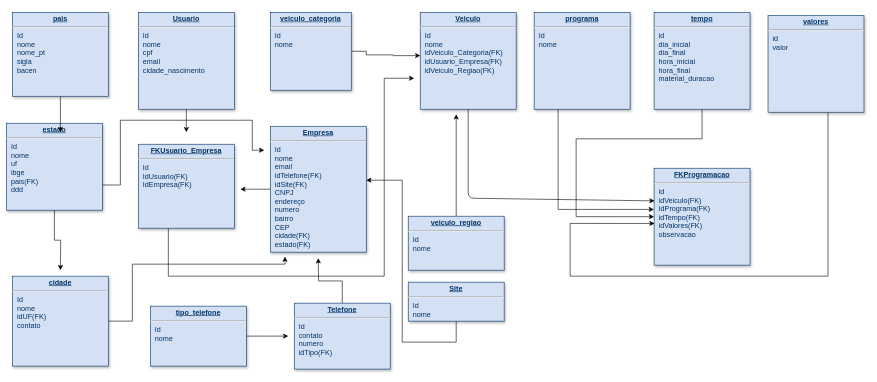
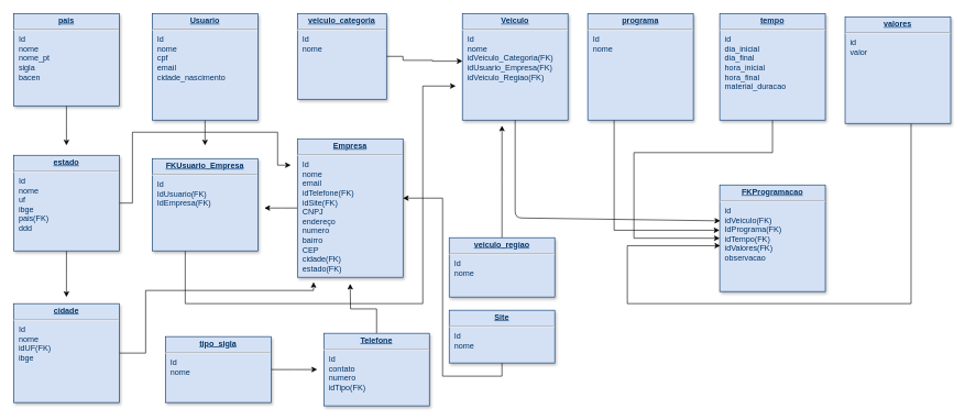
  <mxCell id="0" />
  <mxCell id="1" parent="0" />
  <mxCell id="2" value="&lt;p style=&quot;margin: 0px ; margin-top: 4px ; text-align: center ; text-decoration: underline&quot;&gt;&lt;b&gt;FKProgramacao&lt;/b&gt;&lt;/p&gt;&lt;hr&gt;&lt;p style=&quot;margin: 0px ; margin-left: 8px&quot;&gt;id&lt;/p&gt;&lt;p style=&quot;margin: 0px ; margin-left: 8px&quot;&gt;idVeiculo(FK)&lt;/p&gt;&lt;p style=&quot;margin: 0px ; margin-left: 8px&quot;&gt;&lt;span&gt;IdPrograma(FK)&lt;/span&gt;&lt;br&gt;&lt;/p&gt;&lt;p style=&quot;margin: 0px ; margin-left: 8px&quot;&gt;idTempo(FK)&lt;br&gt;&lt;/p&gt;&lt;p style=&quot;margin: 0px ; margin-left: 8px&quot;&gt;idValores(FK)&lt;/p&gt;&lt;p style=&quot;margin: 0px ; margin-left: 8px&quot;&gt;observacao&lt;/p&gt;&lt;p style=&quot;margin: 0px ; margin-left: 8px&quot;&gt;&lt;br&gt;&lt;/p&gt;&lt;p style=&quot;margin: 0px 0px 0px 8px&quot;&gt;&lt;br&gt;&lt;/p&gt;" style="verticalAlign=top;align=left;overflow=fill;fontSize=12;fontFamily=Helvetica;html=1;strokeColor=#003366;shadow=1;fillColor=#D4E1F5;fontColor=#003366" parent="1" vertex="1"><mxGeometry x="1090" y="280" width="160" height="161.64" as="geometry" /></mxCell>
  <mxCell id="3" value="" style="edgeStyle=orthogonalEdgeStyle;rounded=0;orthogonalLoop=1;jettySize=auto;html=1;entryX=0.005;entryY=0.57;entryDx=0;entryDy=0;entryPerimeter=0;" parent="1" source="8" target="2" edge="1"><mxGeometry relative="1" as="geometry"><mxPoint x="1390" y="220" as="sourcePoint" /><mxPoint x="1020" y="370" as="targetPoint" /><Array as="points"><mxPoint x="1380" y="460" /><mxPoint x="950" y="460" /><mxPoint x="950" y="372" /></Array></mxGeometry></mxCell>
  <mxCell id="4" style="edgeStyle=orthogonalEdgeStyle;rounded=0;orthogonalLoop=1;jettySize=auto;html=1;entryX=0;entryY=0.5;entryDx=0;entryDy=0;" parent="1" source="5" target="2" edge="1"><mxGeometry relative="1" as="geometry"><mxPoint x="1170" y="260" as="targetPoint" /><Array as="points"><mxPoint x="1170" y="231" /><mxPoint x="960" y="231" /><mxPoint x="960" y="361" /></Array></mxGeometry></mxCell>
  <mxCell id="5" value="&lt;p style=&quot;margin: 0px ; margin-top: 4px ; text-align: center ; text-decoration: underline&quot;&gt;&lt;b&gt;tempo&lt;/b&gt;&lt;/p&gt;&lt;hr&gt;&lt;p style=&quot;margin: 0px ; margin-left: 8px&quot;&gt;id&lt;/p&gt;&lt;p style=&quot;margin: 0px ; margin-left: 8px&quot;&gt;dia_inicial&lt;/p&gt;&lt;p style=&quot;margin: 0px ; margin-left: 8px&quot;&gt;dia_final&lt;/p&gt;&lt;p style=&quot;margin: 0px ; margin-left: 8px&quot;&gt;hora_inicial&lt;/p&gt;&lt;p style=&quot;margin: 0px ; margin-left: 8px&quot;&gt;hora_final&lt;/p&gt;&lt;p style=&quot;margin: 0px ; margin-left: 8px&quot;&gt;material_duracao&lt;/p&gt;" style="verticalAlign=top;align=left;overflow=fill;fontSize=12;fontFamily=Helvetica;html=1;strokeColor=#003366;shadow=1;fillColor=#D4E1F5;fontColor=#003366" parent="1" vertex="1"><mxGeometry x="1090" y="20" width="160" height="161.64" as="geometry" /></mxCell>
  <mxCell id="6" style="edgeStyle=orthogonalEdgeStyle;rounded=0;orthogonalLoop=1;jettySize=auto;html=1;entryX=-0.002;entryY=0.425;entryDx=0;entryDy=0;entryPerimeter=0;" parent="1" source="7" target="2" edge="1"><mxGeometry relative="1" as="geometry"><mxPoint x="1010" y="390" as="targetPoint" /><Array as="points"><mxPoint x="930" y="349" /></Array></mxGeometry></mxCell>
  <mxCell id="7" value="&lt;p style=&quot;margin: 0px ; margin-top: 4px ; text-align: center ; text-decoration: underline&quot;&gt;&lt;b&gt;programa&lt;/b&gt;&lt;/p&gt;&lt;hr&gt;&lt;p style=&quot;margin: 0px ; margin-left: 8px&quot;&gt;Id&lt;/p&gt;&lt;p style=&quot;margin: 0px ; margin-left: 8px&quot;&gt;nome&lt;/p&gt;" style="verticalAlign=top;align=left;overflow=fill;fontSize=12;fontFamily=Helvetica;html=1;strokeColor=#003366;shadow=1;fillColor=#D4E1F5;fontColor=#003366" parent="1" vertex="1"><mxGeometry x="890" y="20" width="160" height="161.64" as="geometry" /></mxCell>
  <mxCell id="8" value="&lt;p style=&quot;margin: 0px ; margin-top: 4px ; text-align: center ; text-decoration: underline&quot;&gt;&lt;b&gt;valores&lt;/b&gt;&lt;/p&gt;&lt;hr&gt;&lt;p style=&quot;margin: 0px ; margin-left: 8px&quot;&gt;id&lt;/p&gt;&lt;p style=&quot;margin: 0px ; margin-left: 8px&quot;&gt;valor&lt;/p&gt;" style="verticalAlign=top;align=left;overflow=fill;fontSize=12;fontFamily=Helvetica;html=1;strokeColor=#003366;shadow=1;fillColor=#D4E1F5;fontColor=#003366" parent="1" vertex="1"><mxGeometry x="1280" y="25" width="160" height="161.64" as="geometry" /></mxCell>
  <mxCell id="9" value="" style="resizable=0;align=left;verticalAlign=top;labelBackgroundColor=#ffffff;fontSize=10;strokeColor=#003366;shadow=1;fillColor=#D4E1F5;fontColor=#003366" parent="1" connectable="0" vertex="1"><mxGeometry x="930" y="181.64" as="geometry"><mxPoint x="10" as="offset" /></mxGeometry></mxCell>
  <mxCell id="10" value="&lt;p style=&quot;margin: 0px ; margin-top: 4px ; text-align: center ; text-decoration: underline&quot;&gt;&lt;b&gt;Veiculo&lt;/b&gt;&lt;/p&gt;&lt;hr&gt;&lt;p style=&quot;margin: 0px ; margin-left: 8px&quot;&gt;Id&lt;/p&gt;&lt;p style=&quot;margin: 0px ; margin-left: 8px&quot;&gt;nome&lt;/p&gt;&lt;p style=&quot;margin: 0px ; margin-left: 8px&quot;&gt;idVeiculo_Categoria(FK)&lt;/p&gt;&lt;p style=&quot;margin: 0px ; margin-left: 8px&quot;&gt;idUsuario_Empresa(FK)&lt;/p&gt;&lt;p style=&quot;margin: 0px ; margin-left: 8px&quot;&gt;idVeiculo_Regiao(FK)&lt;/p&gt;" style="verticalAlign=top;align=left;overflow=fill;fontSize=12;fontFamily=Helvetica;html=1;strokeColor=#003366;shadow=1;fillColor=#D4E1F5;fontColor=#003366" parent="1" vertex="1"><mxGeometry x="700" y="20" width="160" height="161.64" as="geometry" /></mxCell>
  <mxCell id="11" value="" style="endArrow=classic;html=1;exitX=0.5;exitY=1;exitDx=0;exitDy=0;entryX=0.005;entryY=0.337;entryDx=0;entryDy=0;entryPerimeter=0;" parent="1" source="10" target="2" edge="1"><mxGeometry width="50" height="50" relative="1" as="geometry"><mxPoint x="740" y="460" as="sourcePoint" /><mxPoint x="1030" y="300" as="targetPoint" /><Array as="points"><mxPoint x="780" y="330" /></Array></mxGeometry></mxCell>
  <mxCell id="12" style="edgeStyle=orthogonalEdgeStyle;rounded=0;orthogonalLoop=1;jettySize=auto;html=1;exitX=1;exitY=0.5;exitDx=0;exitDy=0;entryX=0.001;entryY=0.447;entryDx=0;entryDy=0;entryPerimeter=0;" parent="1" source="13" target="10" edge="1"><mxGeometry relative="1" as="geometry"><Array as="points"><mxPoint x="610" y="91" /><mxPoint x="655" y="91" /><mxPoint x="655" y="92" /></Array></mxGeometry></mxCell>
  <mxCell id="13" value="&lt;p style=&quot;margin: 0px ; margin-top: 4px ; text-align: center ; text-decoration: underline&quot;&gt;&lt;b&gt;veiculo_categoria&lt;/b&gt;&lt;/p&gt;&lt;hr&gt;&lt;p style=&quot;margin: 0px ; margin-left: 8px&quot;&gt;Id&lt;/p&gt;&lt;p style=&quot;margin: 0px ; margin-left: 8px&quot;&gt;nome&lt;/p&gt;" style="verticalAlign=top;align=left;overflow=fill;fontSize=12;fontFamily=Helvetica;html=1;strokeColor=#003366;shadow=1;fillColor=#D4E1F5;fontColor=#003366" parent="1" vertex="1"><mxGeometry x="450" y="20" width="135" height="130" as="geometry" /></mxCell>
  <mxCell id="14" style="edgeStyle=orthogonalEdgeStyle;rounded=0;orthogonalLoop=1;jettySize=auto;html=1;" parent="1" source="15" edge="1"><mxGeometry relative="1" as="geometry"><mxPoint x="760" y="190" as="targetPoint" /></mxGeometry></mxCell>
  <mxCell id="15" value="&lt;p style=&quot;margin: 0px ; margin-top: 4px ; text-align: center ; text-decoration: underline&quot;&gt;&lt;b&gt;veiculo_regiao&lt;/b&gt;&lt;/p&gt;&lt;hr&gt;&lt;p style=&quot;margin: 0px ; margin-left: 8px&quot;&gt;Id&lt;/p&gt;&lt;p style=&quot;margin: 0px ; margin-left: 8px&quot;&gt;nome&lt;/p&gt;" style="verticalAlign=top;align=left;overflow=fill;fontSize=12;fontFamily=Helvetica;html=1;strokeColor=#003366;shadow=1;fillColor=#D4E1F5;fontColor=#003366" parent="1" vertex="1"><mxGeometry x="680" y="360" width="160" height="90" as="geometry" /></mxCell>
  <mxCell id="16" style="edgeStyle=orthogonalEdgeStyle;rounded=0;orthogonalLoop=1;jettySize=auto;html=1;" parent="1" source="17" edge="1"><mxGeometry relative="1" as="geometry"><mxPoint x="400" y="315" as="targetPoint" /></mxGeometry></mxCell>
  <mxCell id="17" value="&lt;p style=&quot;margin: 0px ; margin-top: 4px ; text-align: center ; text-decoration: underline&quot;&gt;&lt;b&gt;Empresa&lt;/b&gt;&lt;/p&gt;&lt;hr&gt;&lt;p style=&quot;margin: 0px ; margin-left: 8px&quot;&gt;Id&lt;/p&gt;&lt;p style=&quot;margin: 0px ; margin-left: 8px&quot;&gt;nome&lt;/p&gt;&lt;p style=&quot;margin: 0px ; margin-left: 8px&quot;&gt;email&lt;/p&gt;&lt;p style=&quot;margin: 0px ; margin-left: 8px&quot;&gt;&lt;span&gt;idTelefone(FK)&lt;/span&gt;&lt;/p&gt;&lt;p style=&quot;margin: 0px ; margin-left: 8px&quot;&gt;&lt;span&gt;idSite(FK)&lt;/span&gt;&lt;/p&gt;&lt;p style=&quot;margin: 0px ; margin-left: 8px&quot;&gt;&lt;span&gt;CNPJ&lt;/span&gt;&lt;br&gt;&lt;/p&gt;&lt;p style=&quot;margin: 0px ; margin-left: 8px&quot;&gt;endereço&lt;/p&gt;&lt;p style=&quot;margin: 0px ; margin-left: 8px&quot;&gt;numero&lt;/p&gt;&lt;p style=&quot;margin: 0px ; margin-left: 8px&quot;&gt;bairro&lt;/p&gt;&lt;p style=&quot;margin: 0px ; margin-left: 8px&quot;&gt;&lt;span&gt;CEP&lt;/span&gt;&lt;br&gt;&lt;/p&gt;&lt;p style=&quot;margin: 0px ; margin-left: 8px&quot;&gt;cidade(FK)&lt;/p&gt;&lt;p style=&quot;margin: 0px ; margin-left: 8px&quot;&gt;&lt;span&gt;estado(FK)&lt;/span&gt;&lt;/p&gt;&lt;p style=&quot;margin: 0px ; margin-left: 8px&quot;&gt;&lt;br&gt;&lt;/p&gt;&lt;p style=&quot;margin: 0px ; margin-left: 8px&quot;&gt;&lt;br&gt;&lt;/p&gt;" style="verticalAlign=top;align=left;overflow=fill;fontSize=12;fontFamily=Helvetica;html=1;strokeColor=#003366;shadow=1;fillColor=#D4E1F5;fontColor=#003366" parent="1" vertex="1"><mxGeometry x="450" y="210" width="160" height="210" as="geometry" /></mxCell>
  <mxCell id="18" style="edgeStyle=orthogonalEdgeStyle;rounded=0;orthogonalLoop=1;jettySize=auto;html=1;" parent="1" source="19" edge="1"><mxGeometry relative="1" as="geometry"><mxPoint x="310" y="220" as="targetPoint" /></mxGeometry></mxCell>
  <mxCell id="19" value="&lt;p style=&quot;margin: 0px ; margin-top: 4px ; text-align: center ; text-decoration: underline&quot;&gt;&lt;b&gt;Usuario&lt;/b&gt;&lt;/p&gt;&lt;hr&gt;&lt;p style=&quot;margin: 0px ; margin-left: 8px&quot;&gt;Id&lt;/p&gt;&lt;p style=&quot;margin: 0px ; margin-left: 8px&quot;&gt;nome&lt;/p&gt;&lt;p style=&quot;margin: 0px ; margin-left: 8px&quot;&gt;cpf&lt;/p&gt;&lt;p style=&quot;margin: 0px ; margin-left: 8px&quot;&gt;email&lt;/p&gt;&lt;p style=&quot;margin: 0px ; margin-left: 8px&quot;&gt;cidade_nascimento&lt;/p&gt;" style="verticalAlign=top;align=left;overflow=fill;fontSize=12;fontFamily=Helvetica;html=1;strokeColor=#003366;shadow=1;fillColor=#D4E1F5;fontColor=#003366" parent="1" vertex="1"><mxGeometry x="230" y="20" width="160" height="161.64" as="geometry" /></mxCell>
  <mxCell id="20" style="edgeStyle=orthogonalEdgeStyle;rounded=0;orthogonalLoop=1;jettySize=auto;html=1;" parent="1" source="21" edge="1"><mxGeometry relative="1" as="geometry"><mxPoint x="690" y="130" as="targetPoint" /><Array as="points"><mxPoint x="280" y="460" /><mxPoint x="640" y="460" /><mxPoint x="640" y="130" /></Array></mxGeometry></mxCell>
  <mxCell id="21" value="&lt;p style=&quot;margin: 0px ; margin-top: 4px ; text-align: center ; text-decoration: underline&quot;&gt;&lt;b&gt;FKUsuario_Empresa&lt;/b&gt;&lt;/p&gt;&lt;hr&gt;&lt;p style=&quot;margin: 0px ; margin-left: 8px&quot;&gt;Id&lt;/p&gt;&lt;p style=&quot;margin: 0px ; margin-left: 8px&quot;&gt;IdUsuario(FK)&lt;/p&gt;&lt;p style=&quot;margin: 0px ; margin-left: 8px&quot;&gt;IdEmpresa(FK)&lt;/p&gt;&lt;p style=&quot;margin: 0px ; margin-left: 8px&quot;&gt;&lt;br&gt;&lt;/p&gt;" style="verticalAlign=top;align=left;overflow=fill;fontSize=12;fontFamily=Helvetica;html=1;strokeColor=#003366;shadow=1;fillColor=#D4E1F5;fontColor=#003366" parent="1" vertex="1"><mxGeometry x="230" y="240" width="160" height="140" as="geometry" /></mxCell>
  <mxCell id="22" style="edgeStyle=orthogonalEdgeStyle;rounded=0;orthogonalLoop=1;jettySize=auto;html=1;" edge="1" parent="1" source="23"><mxGeometry relative="1" as="geometry"><mxPoint x="530" y="430" as="targetPoint" /></mxGeometry></mxCell>
  <mxCell id="23" value="&lt;p style=&quot;margin: 0px ; margin-top: 4px ; text-align: center ; text-decoration: underline&quot;&gt;&lt;b&gt;Telefone&lt;/b&gt;&lt;/p&gt;&lt;hr&gt;&lt;p style=&quot;margin: 0px ; margin-left: 8px&quot;&gt;Id&lt;/p&gt;&lt;p style=&quot;margin: 0px ; margin-left: 8px&quot;&gt;contato&lt;/p&gt;&lt;p style=&quot;margin: 0px ; margin-left: 8px&quot;&gt;numero&lt;/p&gt;&lt;p style=&quot;margin: 0px ; margin-left: 8px&quot;&gt;idTipo(FK)&lt;/p&gt;" style="verticalAlign=top;align=left;overflow=fill;fontSize=12;fontFamily=Helvetica;html=1;strokeColor=#003366;shadow=1;fillColor=#D4E1F5;fontColor=#003366" vertex="1" parent="1"><mxGeometry x="490" y="505" width="160" height="110" as="geometry" /></mxCell>
  <mxCell id="24" style="edgeStyle=orthogonalEdgeStyle;rounded=0;orthogonalLoop=1;jettySize=auto;html=1;" edge="1" parent="1" source="25" target="17"><mxGeometry relative="1" as="geometry"><mxPoint x="660" y="300" as="targetPoint" /><Array as="points"><mxPoint x="760" y="570" /><mxPoint x="670" y="570" /><mxPoint x="670" y="300" /></Array></mxGeometry></mxCell>
- <mxCell id="25" value="&lt;p style=&quot;margin: 0px ; margin-top: 4px ; text-align: center ; text-decoration: underline&quot;&gt;&lt;b&gt;Site&lt;/b&gt;&lt;/p&gt;&lt;hr&gt;&lt;p style=&quot;margin: 0px ; margin-left: 8px&quot;&gt;Id&lt;/p&gt;&lt;p style=&quot;margin: 0px ; margin-left: 8px&quot;&gt;nome&lt;/p&gt;" style="verticalAlign=top;align=left;overflow=fill;fontSize=12;fontFamily=Helvetica;html=1;strokeColor=#003366;shadow=1;fillColor=#D4E1F5;fontColor=#003366" vertex="1" parent="1"><mxGeometry x="680" y="470" width="160" height="65" as="geometry" /></mxCell>
+ <mxCell id="25" value="&lt;p style=&quot;margin: 0px ; margin-top: 4px ; text-align: center ; text-decoration: underline&quot;&gt;&lt;b&gt;Site&lt;/b&gt;&lt;/p&gt;&lt;hr&gt;&lt;p style=&quot;margin: 0px ; margin-left: 8px&quot;&gt;Id&lt;/p&gt;&lt;p style=&quot;margin: 0px ; margin-left: 8px&quot;&gt;nome&lt;/p&gt;" style="verticalAlign=top;align=left;overflow=fill;fontSize=12;fontFamily=Helvetica;html=1;strokeColor=#003366;shadow=1;fillColor=#D4E1F5;fontColor=#003366" vertex="1" parent="1"><mxGeometry x="680" y="470" width="160" height="80" as="geometry" /></mxCell>
  <mxCell id="26" style="edgeStyle=orthogonalEdgeStyle;rounded=0;orthogonalLoop=1;jettySize=auto;html=1;" edge="1" parent="1" source="27"><mxGeometry relative="1" as="geometry"><mxPoint x="480" y="560" as="targetPoint" /></mxGeometry></mxCell>
- <mxCell id="27" value="&lt;p style=&quot;margin: 0px ; margin-top: 4px ; text-align: center ; text-decoration: underline&quot;&gt;&lt;b&gt;tipo_telefone&lt;/b&gt;&lt;/p&gt;&lt;hr&gt;&lt;p style=&quot;margin: 0px ; margin-left: 8px&quot;&gt;Id&lt;/p&gt;&lt;p style=&quot;margin: 0px ; margin-left: 8px&quot;&gt;nome&lt;/p&gt;" style="verticalAlign=top;align=left;overflow=fill;fontSize=12;fontFamily=Helvetica;html=1;strokeColor=#003366;shadow=1;fillColor=#D4E1F5;fontColor=#003366" vertex="1" parent="1"><mxGeometry x="250" y="510" width="160" height="100" as="geometry" /></mxCell>
+ <mxCell id="27" value="&lt;p style=&quot;margin: 0px ; margin-top: 4px ; text-align: center ; text-decoration: underline&quot;&gt;&lt;b&gt;tipo_sigla&lt;/b&gt;&lt;/p&gt;&lt;hr&gt;&lt;p style=&quot;margin: 0px ; margin-left: 8px&quot;&gt;Id&lt;/p&gt;&lt;p style=&quot;margin: 0px ; margin-left: 8px&quot;&gt;nome&lt;/p&gt;" style="verticalAlign=top;align=left;overflow=fill;fontSize=12;fontFamily=Helvetica;html=1;strokeColor=#003366;shadow=1;fillColor=#D4E1F5;fontColor=#003366" vertex="1" parent="1"><mxGeometry x="250" y="510" width="160" height="100" as="geometry" /></mxCell>
  <mxCell id="28" style="edgeStyle=orthogonalEdgeStyle;rounded=0;orthogonalLoop=1;jettySize=auto;html=1;" edge="1" parent="1" source="30"><mxGeometry relative="1" as="geometry"><mxPoint x="100" y="450" as="targetPoint" /></mxGeometry></mxCell>
  <mxCell id="29" style="edgeStyle=orthogonalEdgeStyle;rounded=0;orthogonalLoop=1;jettySize=auto;html=1;" edge="1" parent="1" source="30"><mxGeometry relative="1" as="geometry"><mxPoint x="440" y="250" as="targetPoint" /><Array as="points"><mxPoint x="200" y="308" /><mxPoint x="200" y="200" /><mxPoint x="420" y="200" /><mxPoint x="420" y="250" /></Array></mxGeometry></mxCell>
- <mxCell id="30" value="&lt;p style=&quot;margin: 0px ; margin-top: 4px ; text-align: center ; text-decoration: underline&quot;&gt;&lt;b&gt;estado&lt;/b&gt;&lt;/p&gt;&lt;hr&gt;&lt;p style=&quot;margin: 0px ; margin-left: 8px&quot;&gt;Id&lt;/p&gt;&lt;p style=&quot;margin: 0px ; margin-left: 8px&quot;&gt;nome&lt;/p&gt;&lt;p style=&quot;margin: 0px ; margin-left: 8px&quot;&gt;uf&lt;/p&gt;&lt;p style=&quot;margin: 0px ; margin-left: 8px&quot;&gt;ibge&lt;/p&gt;&lt;p style=&quot;margin: 0px ; margin-left: 8px&quot;&gt;pais(FK)&lt;/p&gt;&lt;p style=&quot;margin: 0px ; margin-left: 8px&quot;&gt;ddd&lt;/p&gt;" style="verticalAlign=top;align=left;overflow=fill;fontSize=12;fontFamily=Helvetica;html=1;strokeColor=#003366;shadow=1;fillColor=#D4E1F5;fontColor=#003366" vertex="1" parent="1"><mxGeometry x="10" y="205" width="160" height="145" as="geometry" /></mxCell>
+ <mxCell id="30" value="&lt;p style=&quot;margin: 0px ; margin-top: 4px ; text-align: center ; text-decoration: underline&quot;&gt;&lt;b&gt;estado&lt;/b&gt;&lt;/p&gt;&lt;hr&gt;&lt;p style=&quot;margin: 0px ; margin-left: 8px&quot;&gt;Id&lt;/p&gt;&lt;p style=&quot;margin: 0px ; margin-left: 8px&quot;&gt;nome&lt;/p&gt;&lt;p style=&quot;margin: 0px ; margin-left: 8px&quot;&gt;uf&lt;/p&gt;&lt;p style=&quot;margin: 0px ; margin-left: 8px&quot;&gt;ibge&lt;/p&gt;&lt;p style=&quot;margin: 0px ; margin-left: 8px&quot;&gt;pais(FK)&lt;/p&gt;&lt;p style=&quot;margin: 0px ; margin-left: 8px&quot;&gt;ddd&lt;/p&gt;" style="verticalAlign=top;align=left;overflow=fill;fontSize=12;fontFamily=Helvetica;html=1;strokeColor=#003366;shadow=1;fillColor=#D4E1F5;fontColor=#003366" vertex="1" parent="1"><mxGeometry x="20" y="235" width="160" height="145" as="geometry" /></mxCell>
  <mxCell id="31" style="edgeStyle=orthogonalEdgeStyle;rounded=0;orthogonalLoop=1;jettySize=auto;html=1;entryX=0.153;entryY=1.035;entryDx=0;entryDy=0;entryPerimeter=0;" edge="1" parent="1" source="32" target="17"><mxGeometry relative="1" as="geometry"><mxPoint x="230" y="430" as="targetPoint" /><Array as="points"><mxPoint x="220" y="535" /><mxPoint x="220" y="440" /><mxPoint x="475" y="440" /></Array></mxGeometry></mxCell>
- <mxCell id="32" value="&lt;p style=&quot;margin: 0px ; margin-top: 4px ; text-align: center ; text-decoration: underline&quot;&gt;&lt;b&gt;cidade&lt;/b&gt;&lt;/p&gt;&lt;hr&gt;&lt;p style=&quot;margin: 0px ; margin-left: 8px&quot;&gt;Id&lt;/p&gt;&lt;p style=&quot;margin: 0px ; margin-left: 8px&quot;&gt;nome&lt;/p&gt;&lt;p style=&quot;margin: 0px ; margin-left: 8px&quot;&gt;idUF(FK)&lt;/p&gt;&lt;p style=&quot;margin: 0px ; margin-left: 8px&quot;&gt;contato&lt;/p&gt;&lt;p style=&quot;margin: 0px ; margin-left: 8px&quot;&gt;&lt;br&gt;&lt;/p&gt;" style="verticalAlign=top;align=left;overflow=fill;fontSize=12;fontFamily=Helvetica;html=1;strokeColor=#003366;shadow=1;fillColor=#D4E1F5;fontColor=#003366" vertex="1" parent="1"><mxGeometry x="20" y="460" width="160" height="150" as="geometry" /></mxCell>
+ <mxCell id="32" value="&lt;p style=&quot;margin: 0px ; margin-top: 4px ; text-align: center ; text-decoration: underline&quot;&gt;&lt;b&gt;cidade&lt;/b&gt;&lt;/p&gt;&lt;hr&gt;&lt;p style=&quot;margin: 0px ; margin-left: 8px&quot;&gt;Id&lt;/p&gt;&lt;p style=&quot;margin: 0px ; margin-left: 8px&quot;&gt;nome&lt;/p&gt;&lt;p style=&quot;margin: 0px ; margin-left: 8px&quot;&gt;idUF(FK)&lt;/p&gt;&lt;p style=&quot;margin: 0px ; margin-left: 8px&quot;&gt;ibge&lt;/p&gt;&lt;p style=&quot;margin: 0px ; margin-left: 8px&quot;&gt;&lt;br&gt;&lt;/p&gt;" style="verticalAlign=top;align=left;overflow=fill;fontSize=12;fontFamily=Helvetica;html=1;strokeColor=#003366;shadow=1;fillColor=#D4E1F5;fontColor=#003366" vertex="1" parent="1"><mxGeometry x="20" y="460" width="160" height="150" as="geometry" /></mxCell>
  <mxCell id="33" style="edgeStyle=orthogonalEdgeStyle;rounded=0;orthogonalLoop=1;jettySize=auto;html=1;" edge="1" parent="1" source="34"><mxGeometry relative="1" as="geometry"><mxPoint x="100" y="220" as="targetPoint" /></mxGeometry></mxCell>
  <mxCell id="34" value="&lt;p style=&quot;margin: 0px ; margin-top: 4px ; text-align: center ; text-decoration: underline&quot;&gt;&lt;b&gt;pais&lt;/b&gt;&lt;/p&gt;&lt;hr&gt;&lt;p style=&quot;margin: 0px ; margin-left: 8px&quot;&gt;Id&lt;/p&gt;&lt;p style=&quot;margin: 0px ; margin-left: 8px&quot;&gt;nome&lt;/p&gt;&lt;p style=&quot;margin: 0px ; margin-left: 8px&quot;&gt;nome_pt&lt;/p&gt;&lt;p style=&quot;margin: 0px ; margin-left: 8px&quot;&gt;sigla&lt;/p&gt;&lt;p style=&quot;margin: 0px ; margin-left: 8px&quot;&gt;bacen&lt;/p&gt;" style="verticalAlign=top;align=left;overflow=fill;fontSize=12;fontFamily=Helvetica;html=1;strokeColor=#003366;shadow=1;fillColor=#D4E1F5;fontColor=#003366" vertex="1" parent="1"><mxGeometry x="20" y="20" width="160" height="140" as="geometry" /></mxCell>
